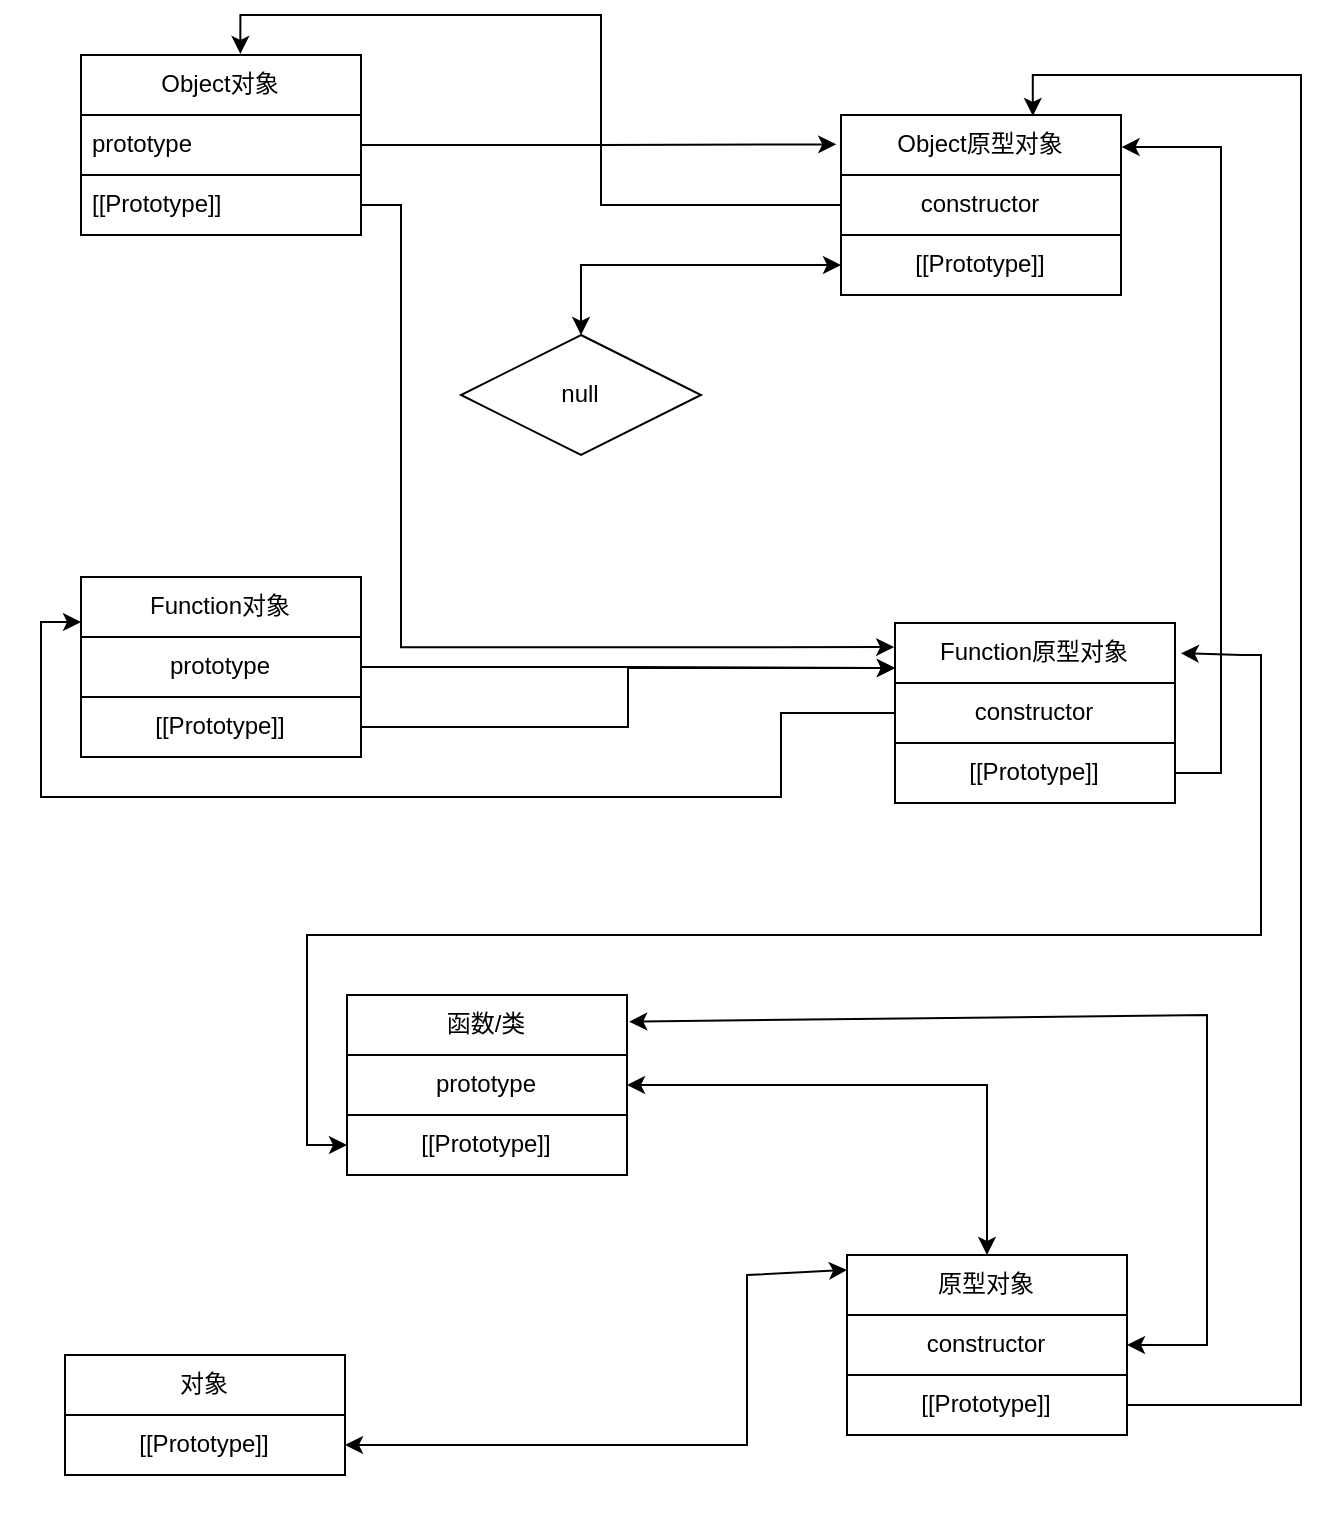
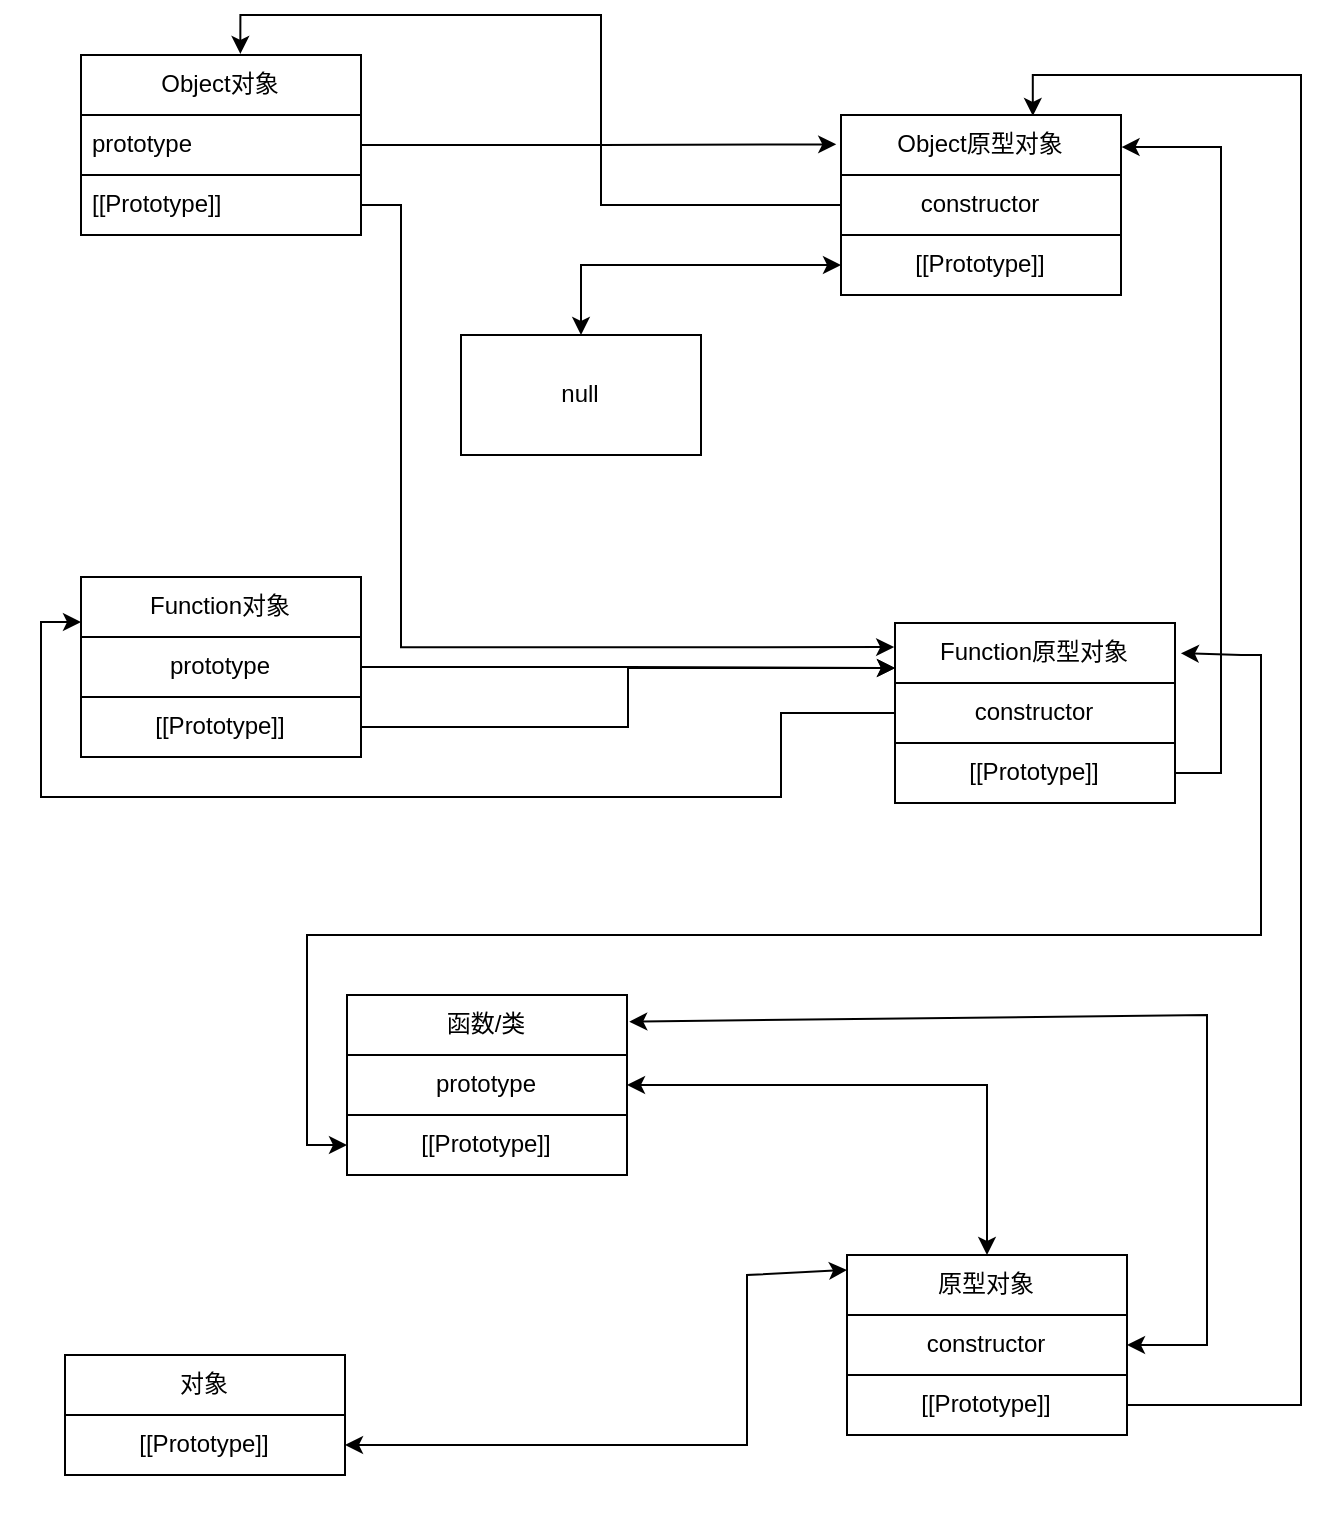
  <mxCell id="0" />
  <mxCell id="1" parent="0" />
  <mxCell id="2" value="函数/类" style="swimlane;fontStyle=0;childLayout=stackLayout;horizontal=1;startSize=30;horizontalStack=0;resizeParent=1;resizeParentMax=0;resizeLast=0;collapsible=1;marginBottom=0;whiteSpace=wrap;html=1;" vertex="1" parent="1"><mxGeometry x="173" y="490" width="140" height="90" as="geometry" /></mxCell>
  <mxCell id="3" value="prototype" style="text;strokeColor=none;fillColor=none;align=center;verticalAlign=middle;spacingLeft=4;spacingRight=4;overflow=hidden;points=[[0,0.5],[1,0.5]];portConstraint=eastwest;rotatable=0;whiteSpace=wrap;html=1;" vertex="1" parent="2"><mxGeometry y="30" width="140" height="30" as="geometry" /></mxCell>
  <mxCell id="4" value="[[Prototype]]" style="text;strokeColor=default;fillColor=none;align=center;verticalAlign=middle;spacingLeft=4;spacingRight=4;overflow=hidden;points=[[0,0.5],[1,0.5]];portConstraint=eastwest;rotatable=0;whiteSpace=wrap;html=1;rounded=0;" vertex="1" parent="2"><mxGeometry y="60" width="140" height="30" as="geometry" /></mxCell>
  <mxCell id="5" value="对象" style="swimlane;fontStyle=0;childLayout=stackLayout;horizontal=1;startSize=30;horizontalStack=0;resizeParent=1;resizeParentMax=0;resizeLast=0;collapsible=1;marginBottom=0;whiteSpace=wrap;html=1;" vertex="1" parent="1"><mxGeometry x="32" y="670" width="140" height="60" as="geometry" /></mxCell>
  <mxCell id="6" value="[[Prototype]]" style="text;strokeColor=none;fillColor=none;align=center;verticalAlign=middle;spacingLeft=4;spacingRight=4;overflow=hidden;points=[[0,0.5],[1,0.5]];portConstraint=eastwest;rotatable=0;whiteSpace=wrap;html=1;" vertex="1" parent="5"><mxGeometry y="30" width="140" height="30" as="geometry" /></mxCell>
  <mxCell id="7" value="原型对象" style="swimlane;fontStyle=0;childLayout=stackLayout;horizontal=1;startSize=30;horizontalStack=0;resizeParent=1;resizeParentMax=0;resizeLast=0;collapsible=1;marginBottom=0;whiteSpace=wrap;html=1;" vertex="1" parent="1"><mxGeometry x="423" y="620" width="140" height="90" as="geometry" /></mxCell>
  <mxCell id="8" value="constructor" style="text;strokeColor=default;fillColor=none;align=center;verticalAlign=middle;spacingLeft=4;spacingRight=4;overflow=hidden;points=[[0,0.5],[1,0.5]];portConstraint=eastwest;rotatable=0;whiteSpace=wrap;html=1;" vertex="1" parent="7"><mxGeometry y="30" width="140" height="30" as="geometry" /></mxCell>
  <mxCell id="9" value="[[Prototype]]" style="text;strokeColor=none;fillColor=none;align=center;verticalAlign=middle;spacingLeft=4;spacingRight=4;overflow=hidden;points=[[0,0.5],[1,0.5]];portConstraint=eastwest;rotatable=0;whiteSpace=wrap;html=1;" vertex="1" parent="7"><mxGeometry y="60" width="140" height="30" as="geometry" /></mxCell>
  <mxCell id="10" value="" style="endArrow=classic;startArrow=classic;html=1;rounded=0;entryX=1;entryY=0.5;entryDx=0;entryDy=0;exitX=1.008;exitY=0.148;exitDx=0;exitDy=0;exitPerimeter=0;" edge="1" parent="1" source="2" target="8"><mxGeometry width="50" height="50" relative="1" as="geometry"><mxPoint x="383" y="500" as="sourcePoint" /><mxPoint x="293" y="640" as="targetPoint" /><Array as="points"><mxPoint x="603" y="500" /><mxPoint x="603" y="665" /></Array></mxGeometry></mxCell>
  <mxCell id="11" value="" style="endArrow=classic;startArrow=classic;html=1;rounded=0;entryX=0;entryY=0.083;entryDx=0;entryDy=0;entryPerimeter=0;exitX=1;exitY=0.5;exitDx=0;exitDy=0;" edge="1" parent="1" source="6" target="7"><mxGeometry width="50" height="50" relative="1" as="geometry"><mxPoint x="113" y="720" as="sourcePoint" /><mxPoint x="163" y="670" as="targetPoint" /><Array as="points"><mxPoint x="373" y="715" /><mxPoint x="373" y="630" /></Array></mxGeometry></mxCell>
  <mxCell id="12" style="edgeStyle=orthogonalEdgeStyle;rounded=0;orthogonalLoop=1;jettySize=auto;html=1;exitX=1;exitY=0.5;exitDx=0;exitDy=0;entryX=0.5;entryY=0;entryDx=0;entryDy=0;startArrow=classic;startFill=1;" edge="1" parent="1" source="3" target="7"><mxGeometry relative="1" as="geometry" /></mxCell>
  <mxCell id="13" value="Function原型对象" style="swimlane;fontStyle=0;childLayout=stackLayout;horizontal=1;startSize=30;horizontalStack=0;resizeParent=1;resizeParentMax=0;resizeLast=0;collapsible=1;marginBottom=0;whiteSpace=wrap;html=1;" vertex="1" parent="1"><mxGeometry x="447" y="304" width="140" height="90" as="geometry" /></mxCell>
  <mxCell id="14" value="constructor" style="text;strokeColor=default;fillColor=none;align=center;verticalAlign=middle;spacingLeft=4;spacingRight=4;overflow=hidden;points=[[0,0.5],[1,0.5]];portConstraint=eastwest;rotatable=0;whiteSpace=wrap;html=1;" vertex="1" parent="13"><mxGeometry y="30" width="140" height="30" as="geometry" /></mxCell>
  <mxCell id="15" value="[[Prototype]]" style="text;strokeColor=default;fillColor=none;align=center;verticalAlign=middle;spacingLeft=4;spacingRight=4;overflow=hidden;points=[[0,0.5],[1,0.5]];portConstraint=eastwest;rotatable=0;whiteSpace=wrap;html=1;" vertex="1" parent="13"><mxGeometry y="60" width="140" height="30" as="geometry" /></mxCell>
  <mxCell id="16" value="Function对象" style="swimlane;fontStyle=0;childLayout=stackLayout;horizontal=1;startSize=30;horizontalStack=0;resizeParent=1;resizeParentMax=0;resizeLast=0;collapsible=1;marginBottom=0;whiteSpace=wrap;html=1;" vertex="1" parent="1"><mxGeometry x="40" y="281" width="140" height="90" as="geometry" /></mxCell>
  <mxCell id="17" value="prototype" style="text;strokeColor=none;fillColor=none;align=center;verticalAlign=middle;spacingLeft=4;spacingRight=4;overflow=hidden;points=[[0,0.5],[1,0.5]];portConstraint=eastwest;rotatable=0;whiteSpace=wrap;html=1;" vertex="1" parent="16"><mxGeometry y="30" width="140" height="30" as="geometry" /></mxCell>
  <mxCell id="18" value="[[Prototype]]" style="text;strokeColor=default;fillColor=none;align=center;verticalAlign=middle;spacingLeft=4;spacingRight=4;overflow=hidden;points=[[0,0.5],[1,0.5]];portConstraint=eastwest;rotatable=0;whiteSpace=wrap;html=1;" vertex="1" parent="16"><mxGeometry y="60" width="140" height="30" as="geometry" /></mxCell>
  <mxCell id="19" style="edgeStyle=orthogonalEdgeStyle;rounded=0;orthogonalLoop=1;jettySize=auto;html=1;exitX=0;exitY=0.5;exitDx=0;exitDy=0;startArrow=classic;startFill=1;endArrow=classic;endFill=1;entryX=1.021;entryY=0.168;entryDx=0;entryDy=0;entryPerimeter=0;" edge="1" parent="1" source="4" target="13"><mxGeometry relative="1" as="geometry"><mxPoint x="590" y="320" as="targetPoint" /><Array as="points"><mxPoint x="153" y="565" /><mxPoint x="153" y="460" /><mxPoint x="630" y="460" /><mxPoint x="630" y="320" /><mxPoint x="620" y="320" /></Array></mxGeometry></mxCell>
  <mxCell id="20" style="edgeStyle=orthogonalEdgeStyle;rounded=0;orthogonalLoop=1;jettySize=auto;html=1;exitX=1;exitY=0.5;exitDx=0;exitDy=0;entryX=0;entryY=0.25;entryDx=0;entryDy=0;" edge="1" parent="1" source="17" target="13"><mxGeometry relative="1" as="geometry" /></mxCell>
  <mxCell id="21" value="Object对象" style="swimlane;fontStyle=0;childLayout=stackLayout;horizontal=1;startSize=30;horizontalStack=0;resizeParent=1;resizeParentMax=0;resizeLast=0;collapsible=1;marginBottom=0;whiteSpace=wrap;html=1;" vertex="1" parent="1"><mxGeometry x="40" y="20" width="140" height="90" as="geometry" /></mxCell>
  <mxCell id="22" value="prototype" style="text;strokeColor=none;fillColor=none;align=left;verticalAlign=middle;spacingLeft=4;spacingRight=4;overflow=hidden;points=[[0,0.5],[1,0.5]];portConstraint=eastwest;rotatable=0;whiteSpace=wrap;html=1;" vertex="1" parent="21"><mxGeometry y="30" width="140" height="30" as="geometry" /></mxCell>
  <mxCell id="23" value="[[Prototype]]" style="text;strokeColor=default;fillColor=none;align=left;verticalAlign=middle;spacingLeft=4;spacingRight=4;overflow=hidden;points=[[0,0.5],[1,0.5]];portConstraint=eastwest;rotatable=0;whiteSpace=wrap;html=1;" vertex="1" parent="21"><mxGeometry y="60" width="140" height="30" as="geometry" /></mxCell>
  <mxCell id="24" value="Object原型对象" style="swimlane;fontStyle=0;childLayout=stackLayout;horizontal=1;startSize=30;horizontalStack=0;resizeParent=1;resizeParentMax=0;resizeLast=0;collapsible=1;marginBottom=0;whiteSpace=wrap;html=1;" vertex="1" parent="1"><mxGeometry x="420" y="50" width="140" height="90" as="geometry" /></mxCell>
  <mxCell id="25" value="constructor" style="text;strokeColor=none;fillColor=none;align=center;verticalAlign=middle;spacingLeft=4;spacingRight=4;overflow=hidden;points=[[0,0.5],[1,0.5]];portConstraint=eastwest;rotatable=0;whiteSpace=wrap;html=1;" vertex="1" parent="24"><mxGeometry y="30" width="140" height="30" as="geometry" /></mxCell>
  <mxCell id="26" value="[[Prototype]]" style="text;strokeColor=default;fillColor=none;align=center;verticalAlign=middle;spacingLeft=4;spacingRight=4;overflow=hidden;points=[[0,0.5],[1,0.5]];portConstraint=eastwest;rotatable=0;whiteSpace=wrap;html=1;" vertex="1" parent="24"><mxGeometry y="60" width="140" height="30" as="geometry" /></mxCell>
  <mxCell id="27" style="edgeStyle=orthogonalEdgeStyle;rounded=0;orthogonalLoop=1;jettySize=auto;html=1;exitX=1;exitY=0.5;exitDx=0;exitDy=0;entryX=-0.017;entryY=0.163;entryDx=0;entryDy=0;entryPerimeter=0;" edge="1" parent="1" source="22" target="24"><mxGeometry relative="1" as="geometry" /></mxCell>
  <mxCell id="28" value="" style="endArrow=classic;startArrow=none;html=1;rounded=0;entryX=1.002;entryY=0.178;entryDx=0;entryDy=0;entryPerimeter=0;exitX=1;exitY=0.5;exitDx=0;exitDy=0;endFill=1;startFill=0;" edge="1" parent="1" source="15" target="24"><mxGeometry width="50" height="50" relative="1" as="geometry"><mxPoint x="350" y="280" as="sourcePoint" /><mxPoint x="400" y="230" as="targetPoint" /><Array as="points"><mxPoint x="610" y="379" /><mxPoint x="610" y="220" /><mxPoint x="610" y="66" /></Array></mxGeometry></mxCell>
- <mxCell id="29" value="null" style="rhombus;whiteSpace=wrap;html=1;" vertex="1" parent="1"><mxGeometry x="230" y="160" width="120" height="60" as="geometry" /></mxCell>
+ <mxCell id="29" value="null" style="rounded=0;whiteSpace=wrap;html=1;" vertex="1" parent="1"><mxGeometry x="230" y="160" width="120" height="60" as="geometry" /></mxCell>
  <mxCell id="30" style="edgeStyle=orthogonalEdgeStyle;rounded=0;orthogonalLoop=1;jettySize=auto;html=1;exitX=0;exitY=0.5;exitDx=0;exitDy=0;startArrow=classic;startFill=1;" edge="1" parent="1" source="26" target="29"><mxGeometry relative="1" as="geometry" /></mxCell>
  <mxCell id="31" style="edgeStyle=orthogonalEdgeStyle;rounded=0;orthogonalLoop=1;jettySize=auto;html=1;exitX=1;exitY=0.5;exitDx=0;exitDy=0;entryX=-0.003;entryY=0.134;entryDx=0;entryDy=0;entryPerimeter=0;" edge="1" parent="1" source="23" target="13"><mxGeometry relative="1" as="geometry"><Array as="points"><mxPoint x="200" y="95" /><mxPoint x="200" y="316" /></Array></mxGeometry></mxCell>
  <mxCell id="32" style="edgeStyle=orthogonalEdgeStyle;rounded=0;orthogonalLoop=1;jettySize=auto;html=1;exitX=1;exitY=0.5;exitDx=0;exitDy=0;entryX=0;entryY=0.25;entryDx=0;entryDy=0;" edge="1" parent="1" source="18" target="13"><mxGeometry relative="1" as="geometry" /></mxCell>
  <mxCell id="33" style="edgeStyle=orthogonalEdgeStyle;rounded=0;orthogonalLoop=1;jettySize=auto;html=1;exitX=0;exitY=0.5;exitDx=0;exitDy=0;entryX=0;entryY=0.25;entryDx=0;entryDy=0;" edge="1" parent="1" source="14" target="16"><mxGeometry relative="1" as="geometry"><Array as="points"><mxPoint x="390" y="349" /><mxPoint x="390" y="391" /><mxPoint x="20" y="391" /><mxPoint x="20" y="303" /></Array></mxGeometry></mxCell>
  <mxCell id="34" style="edgeStyle=orthogonalEdgeStyle;rounded=0;orthogonalLoop=1;jettySize=auto;html=1;exitX=0;exitY=0.5;exitDx=0;exitDy=0;entryX=0.569;entryY=-0.006;entryDx=0;entryDy=0;entryPerimeter=0;" edge="1" parent="1" source="25" target="21"><mxGeometry relative="1" as="geometry" /></mxCell>
  <mxCell id="35" style="edgeStyle=orthogonalEdgeStyle;rounded=0;orthogonalLoop=1;jettySize=auto;html=1;exitX=1;exitY=0.5;exitDx=0;exitDy=0;entryX=0.685;entryY=0.005;entryDx=0;entryDy=0;entryPerimeter=0;" edge="1" parent="1" source="9" target="24"><mxGeometry relative="1" as="geometry"><Array as="points"><mxPoint x="650" y="695" /><mxPoint x="650" y="30" /><mxPoint x="516" y="30" /></Array></mxGeometry></mxCell>
